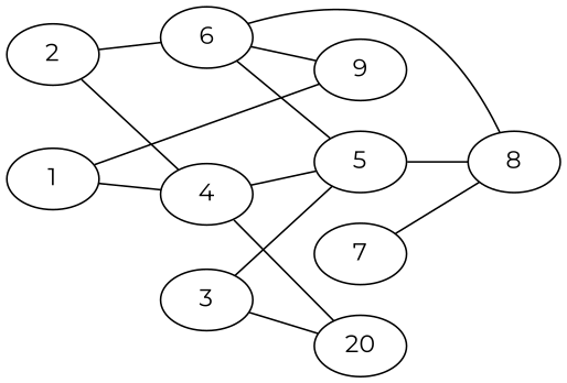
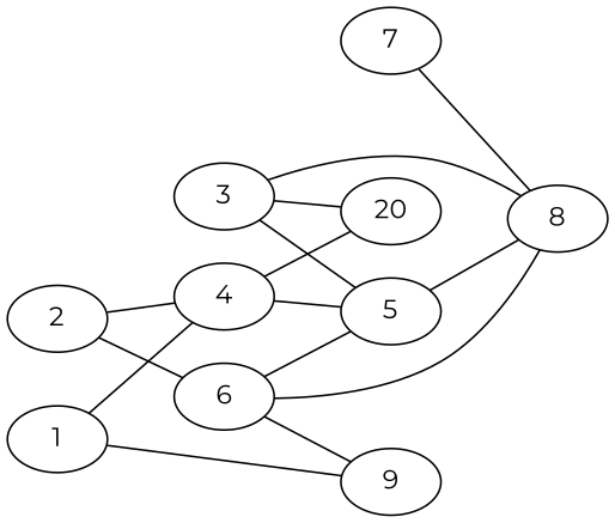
  graph {
    fontname=Montserrat
    rankdir=LR
    node [fontname=Montserrat]
    edge [fontname=Montserrat]
    1
    4
    9
    5
    n5 [label=20]
    8
    2
    6
    3
    7
    1 -- 4
    1 -- 9
    4 -- 5
    4 -- n5
    5 -- 8
    2 -- 4
    2 -- 6
    6 -- 9
    6 -- 5
    6 -- 8
    3 -- 5
    3 -- n5
+   3 -- 8
    7 -- 8
  }
